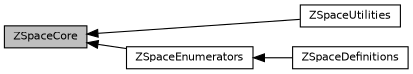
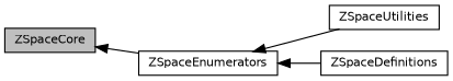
  digraph {
    rankdir=LR
    node [color=black fillcolor=white fontname=Helvetica fontsize=10 shape=record style=filled]
    edge [dir=back fontname=Helvetica fontsize=10 labelfontname=Helvetica labelfontsize=10 shape=plaintext style=solid]
    n1 [height=0.2 label=ZSpaceDefinitions width=0.4]
    n2 [height=0.2 label=ZSpaceUtilities width=0.4]
    n3 [height=0.2 label=ZSpaceEnumerators width=0.4]
    n4 [fillcolor=grey75 fontcolor=black height=0.2 label=ZSpaceCore width=0.4]
    n3 -> n1
-   n4 -> n2
+   n3 -> n2
    n4 -> n3
  }
